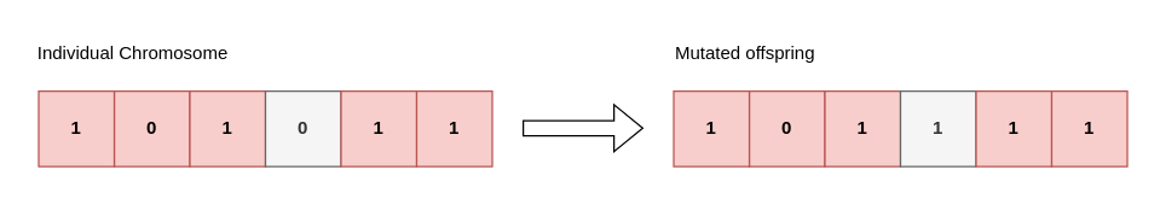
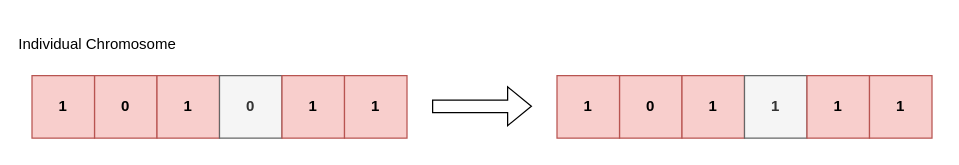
  <mxCell id="0" />
  <mxCell id="1" parent="0" />
  <mxCell id="2" value="0" style="rounded=0;whiteSpace=wrap;html=1;fillColor=#f8cecc;strokeColor=#b85450;fontStyle=1" parent="1" vertex="1"><mxGeometry x="75" y="60" width="50" height="50" as="geometry" /></mxCell>
  <mxCell id="3" value="1" style="rounded=0;whiteSpace=wrap;html=1;fillColor=#f8cecc;strokeColor=#b85450;fontStyle=1" parent="1" vertex="1"><mxGeometry x="125" y="60" width="50" height="50" as="geometry" /></mxCell>
  <mxCell id="4" value="0" style="rounded=0;whiteSpace=wrap;html=1;fillColor=#f5f5f5;strokeColor=#666666;fontStyle=1;fontColor=#333333;" parent="1" vertex="1"><mxGeometry x="175" y="60" width="50" height="50" as="geometry" /></mxCell>
  <mxCell id="5" value="1" style="rounded=0;whiteSpace=wrap;html=1;fillColor=#f8cecc;strokeColor=#b85450;fontStyle=1" parent="1" vertex="1"><mxGeometry x="225" y="60" width="50" height="50" as="geometry" /></mxCell>
  <mxCell id="6" value="1" style="rounded=0;whiteSpace=wrap;html=1;fillColor=#f8cecc;strokeColor=#b85450;fontStyle=1" parent="1" vertex="1"><mxGeometry x="275" y="60" width="50" height="50" as="geometry" /></mxCell>
  <mxCell id="7" value="1" style="rounded=0;whiteSpace=wrap;html=1;fillColor=#f8cecc;strokeColor=#b85450;fontStyle=1" parent="1" vertex="1"><mxGeometry x="25" y="60" width="50" height="50" as="geometry" /></mxCell>
  <mxCell id="8" value="" style="shape=flexArrow;endArrow=classic;html=1;rounded=0;fontStyle=1" parent="1" edge="1"><mxGeometry width="50" height="50" relative="1" as="geometry"><mxPoint x="345" y="84.5" as="sourcePoint" /><mxPoint x="425" y="84.5" as="targetPoint" /></mxGeometry></mxCell>
- <mxCell id="9" value="Individual Chromosome" style="text;html=1;align=center;verticalAlign=middle;whiteSpace=wrap;rounded=0;fontStyle=0" parent="1" vertex="1"><mxGeometry x="20" y="20" width="135" height="30" as="geometry" /></mxCell>
+ <mxCell id="9" value="Individual Chromosome" style="text;html=1;align=center;verticalAlign=middle;whiteSpace=wrap;rounded=0;fontStyle=0" parent="1" vertex="1"><mxGeometry x="10" y="20" width="135" height="30" as="geometry" /></mxCell>
  <mxCell id="10" value="0" style="rounded=0;whiteSpace=wrap;html=1;fillColor=#f8cecc;strokeColor=#b85450;fontStyle=1" parent="1" vertex="1"><mxGeometry x="495" y="60" width="50" height="50" as="geometry" /></mxCell>
  <mxCell id="11" value="1" style="rounded=0;whiteSpace=wrap;html=1;fillColor=#f8cecc;strokeColor=#b85450;fontStyle=1" parent="1" vertex="1"><mxGeometry x="545" y="60" width="50" height="50" as="geometry" /></mxCell>
  <mxCell id="12" value="1" style="rounded=0;whiteSpace=wrap;html=1;fillColor=#f5f5f5;strokeColor=#666666;fontStyle=1;fontColor=#333333;" parent="1" vertex="1"><mxGeometry x="595" y="60" width="50" height="50" as="geometry" /></mxCell>
  <mxCell id="13" value="1" style="rounded=0;whiteSpace=wrap;html=1;fillColor=#f8cecc;strokeColor=#b85450;fontStyle=1" parent="1" vertex="1"><mxGeometry x="645" y="60" width="50" height="50" as="geometry" /></mxCell>
  <mxCell id="14" value="1" style="rounded=0;whiteSpace=wrap;html=1;fillColor=#f8cecc;strokeColor=#b85450;fontStyle=1" parent="1" vertex="1"><mxGeometry x="695" y="60" width="50" height="50" as="geometry" /></mxCell>
  <mxCell id="15" value="1" style="rounded=0;whiteSpace=wrap;html=1;fillColor=#f8cecc;strokeColor=#b85450;fontStyle=1" parent="1" vertex="1"><mxGeometry x="445" y="60" width="50" height="50" as="geometry" /></mxCell>
- <mxCell id="16" value="Mutated offspring" style="text;html=1;align=center;verticalAlign=middle;whiteSpace=wrap;rounded=0;fontStyle=0" vertex="1" parent="1"><mxGeometry x="425" y="20" width="135" height="30" as="geometry" /></mxCell>
